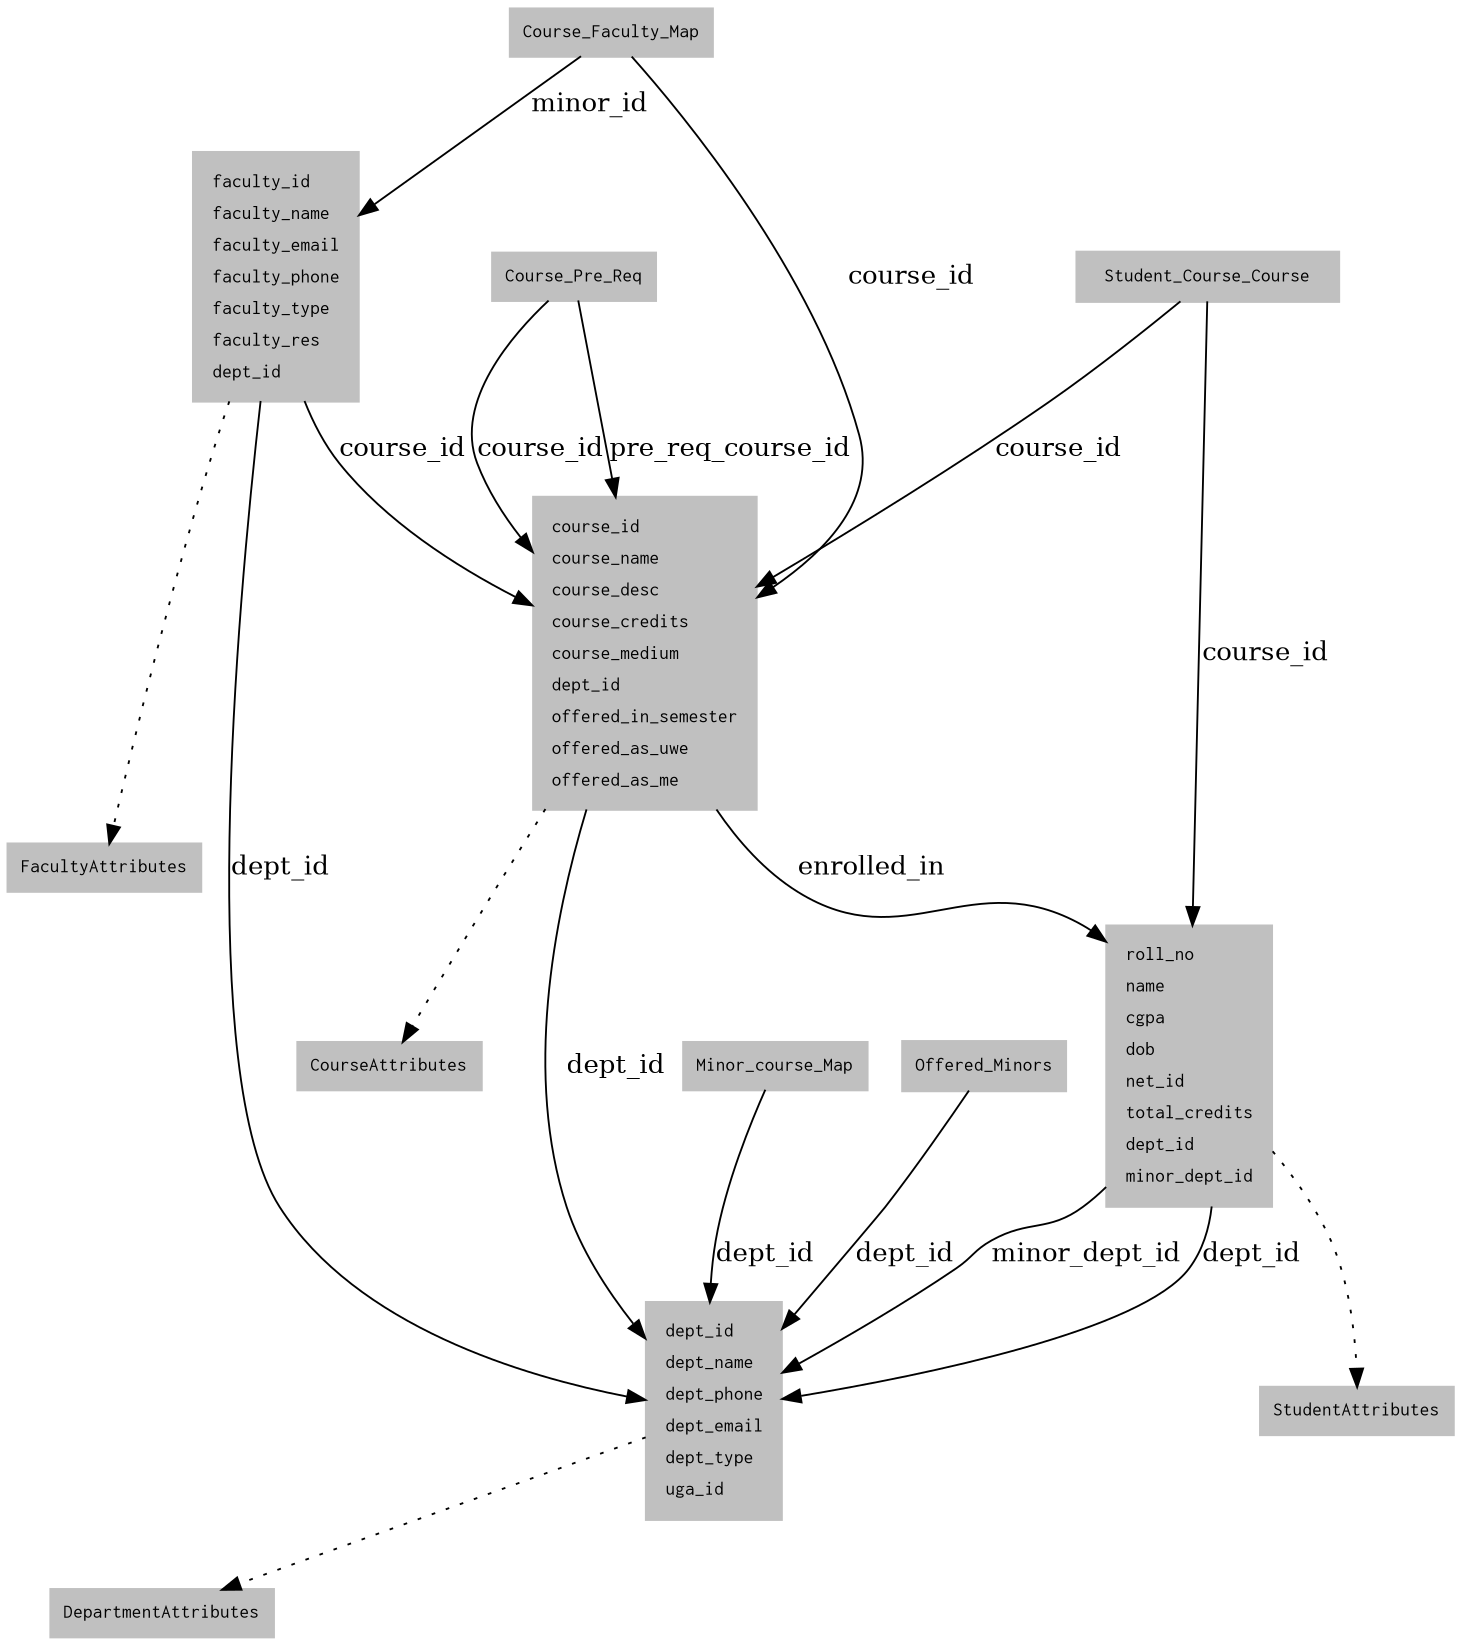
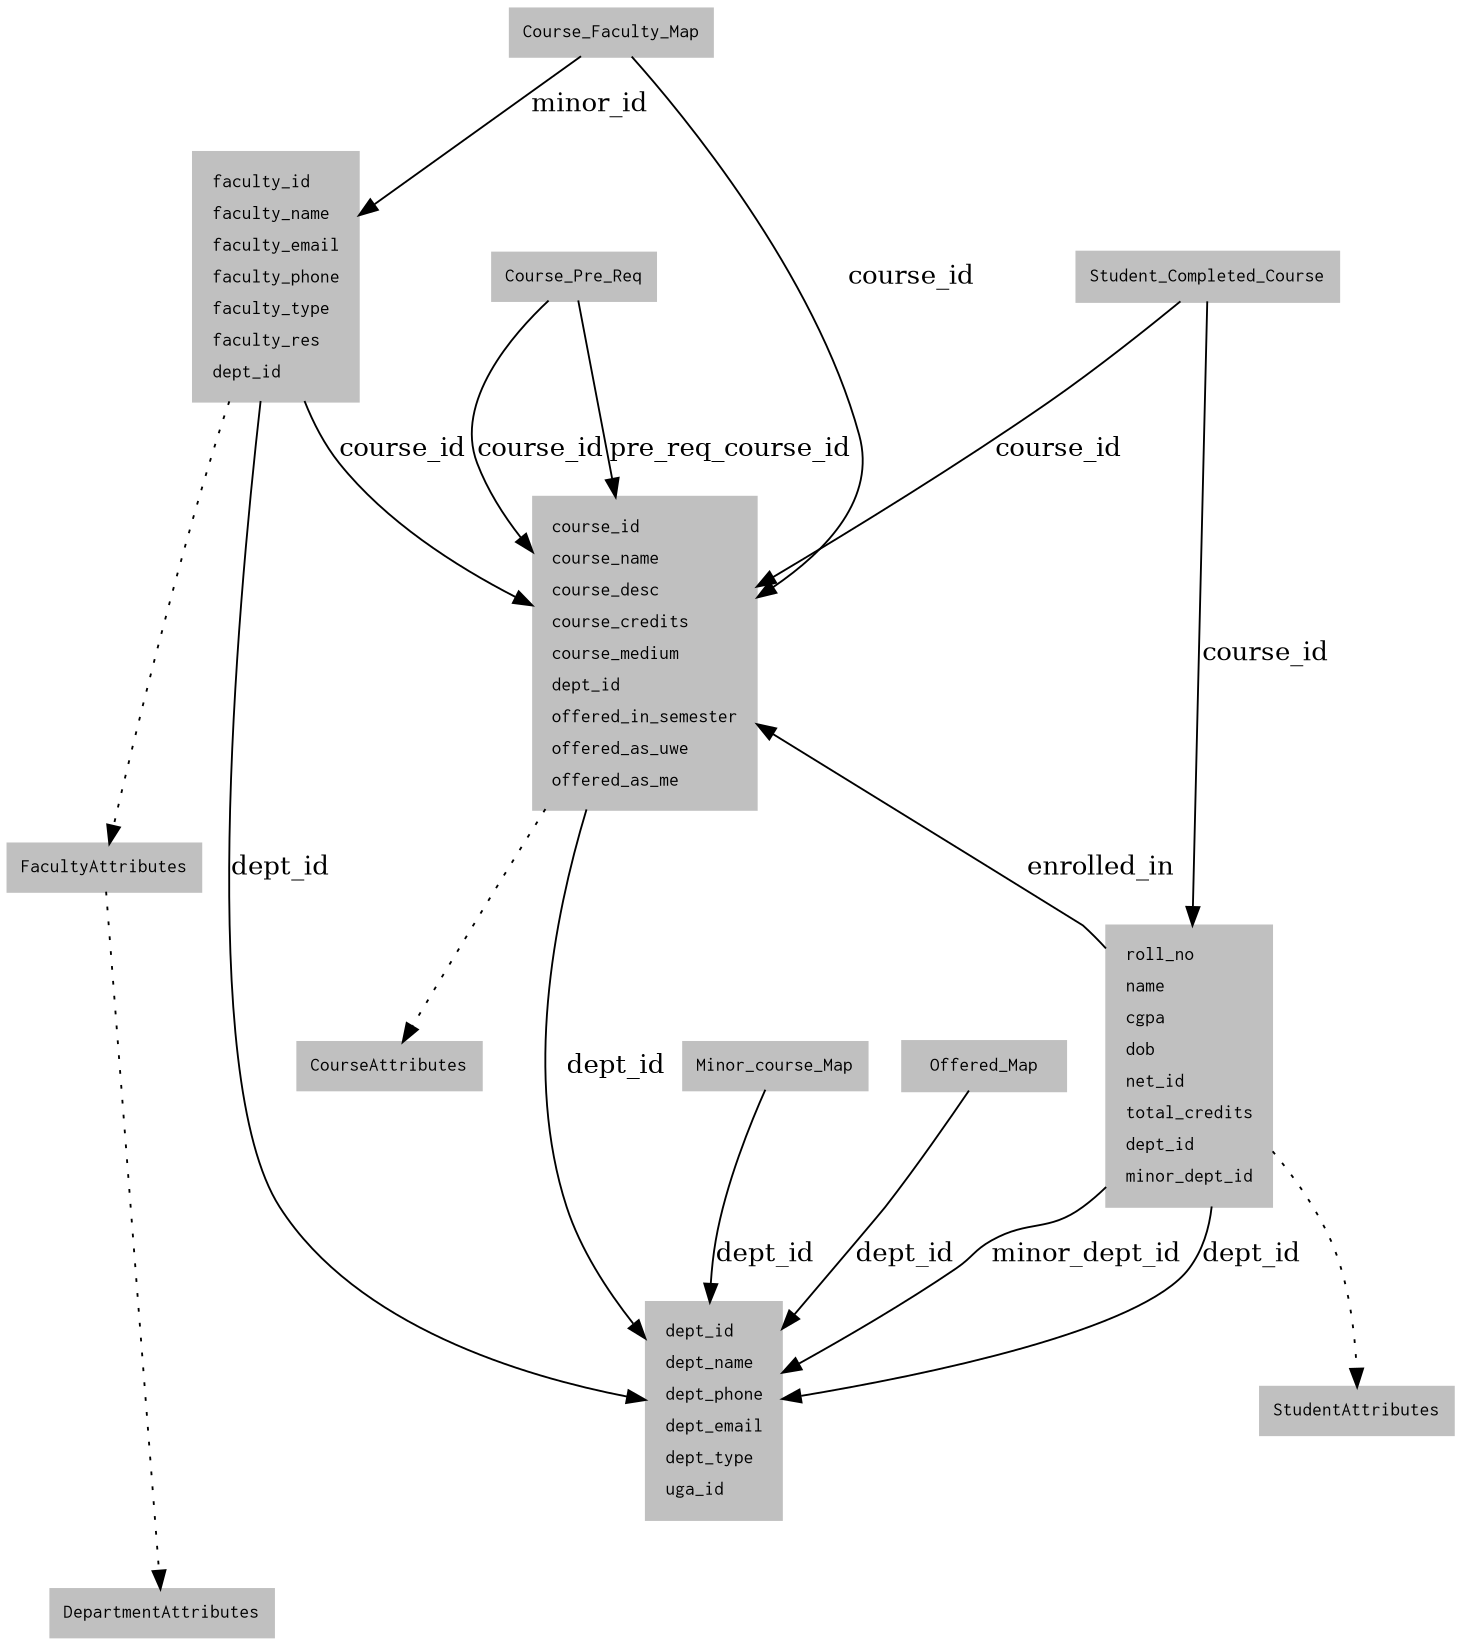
  digraph {
    node [color=gray fontname=Courier fontsize=10 margin=0.1 shape=record style=filled]
    n1 [height=0.3 label=<         <table border="0" cellborder="1" cellspacing="0">         <tr><td align="left" port="dept_id">dept_id</td></tr>         <tr><td align="left" port="dept_name">dept_name</td></tr>         <tr><td align="left" port="dept_phone">dept_phone</td></tr>         <tr><td align="left" port="dept_email">dept_email</td></tr>         <tr><td align="left" port="dept_type">dept_type</td></tr>         <tr><td align="left" port="uga_id">uga_id</td></tr>         </table>         > width=0.3]
    DepartmentAttributes [height=0.3 width=0.3]
    n3 [height=0.3 label=<         <table border="0" cellborder="1" cellspacing="0">         <tr><td align="left" port="roll_no">roll_no</td></tr>         <tr><td align="left" port="name">name</td></tr>         <tr><td align="left" port="cgpa">cgpa</td></tr>         <tr><td align="left" port="dob">dob</td></tr>         <tr><td align="left" port="net_id">net_id</td></tr>         <tr><td align="left" port="total_credits">total_credits</td></tr>         <tr><td align="left" port="dept_id">dept_id</td></tr>         <tr><td align="left" port="minor_dept_id">minor_dept_id</td></tr>         </table>         > width=0.3]
    n4 [height=0.3 label=<         <table border="0" cellborder="1" cellspacing="0">         <tr><td align="left" port="course_id">course_id</td></tr>         <tr><td align="left" port="course_name">course_name</td></tr>         <tr><td align="left" port="course_desc">course_desc</td></tr>         <tr><td align="left" port="course_credits">course_credits</td></tr>         <tr><td align="left" port="course_medium">course_medium</td></tr>         <tr><td align="left" port="dept_id">dept_id</td></tr>         <tr><td align="left" port="offered_in_semester">offered_in_semester</td></tr>         <tr><td align="left" port="offered_as_uwe">offered_as_uwe</td></tr>         <tr><td align="left" port="offered_as_me">offered_as_me</td></tr>         </table>         > width=0.3]
    StudentAttributes [height=0.3 width=0.3]
    CourseAttributes [height=0.3 width=0.3]
    n7 [height=0.3 label=<         <table border="0" cellborder="1" cellspacing="0">         <tr><td align="left" port="faculty_id">faculty_id</td></tr>         <tr><td align="left" port="faculty_name">faculty_name</td></tr>         <tr><td align="left" port="faculty_email">faculty_email</td></tr>         <tr><td align="left" port="faculty_phone">faculty_phone</td></tr>         <tr><td align="left" port="faculty_type">faculty_type</td></tr>         <tr><td align="left" port="faculty_res">faculty_res</td></tr>         <tr><td align="left" port="dept_id">dept_id</td></tr>         </table>         > width=0.3]
    FacultyAttributes [height=0.3 width=0.3]
-   Student_Completed_Course [height=0.3 width=0.3 label=Student_Course_Course]
+   Student_Completed_Course [height=0.3 width=0.3]
    Course_Faculty_Map [height=0.3 width=0.3]
    Course_Pre_Req [height=0.3 width=0.3]
    Minor_course_Map [height=0.3 width=0.3]
-   Offered_Minors [height=0.3 width=0.3]
-   n1 -> DepartmentAttributes [style=dotted]
+   Offered_Minors [height=0.3 width=0.3 label=Offered_Map]
+   FacultyAttributes -> DepartmentAttributes [style=dotted]
    n3 -> n1 [label=dept_id]
    n3 -> n1 [label=minor_dept_id]
-   n4 -> n3 [label=enrolled_in]
+   n3 -> n4 [label=enrolled_in]
    n3 -> StudentAttributes [style=dotted]
    n4 -> n1 [label=dept_id]
    n4 -> CourseAttributes [style=dotted]
    n7 -> n1 [label=dept_id]
    n7 -> n4 [label=course_id]
    n7 -> FacultyAttributes [style=dotted]
    Student_Completed_Course -> n3 [label=course_id]
    Student_Completed_Course -> n4 [label=course_id]
    Course_Faculty_Map -> n4 [label=course_id]
    Course_Faculty_Map -> n7 [label=minor_id]
    Course_Pre_Req -> n4 [label=course_id]
    Course_Pre_Req -> n4 [label=pre_req_course_id]
    Minor_course_Map -> n1 [label=dept_id]
    Offered_Minors -> n1 [label=dept_id]
  }
